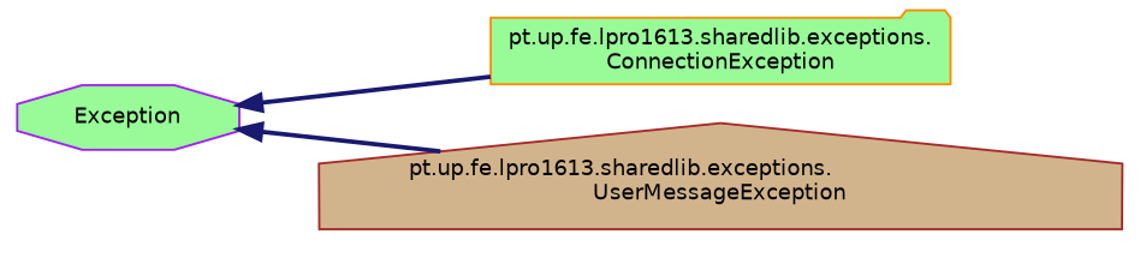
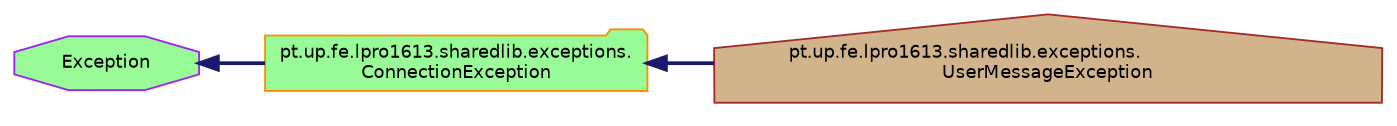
  digraph {
    rankdir=LR
    node [fillcolor=palegreen fontname=Helvetica fontsize=10 style=filled]
    edge [color=midnightblue dir=back fontname=Helvetica fontsize=10 labelfontname=Helvetica labelfontsize=10 style=bold]
    n1 [color=purple height=0.2 label=Exception shape=octagon width=0.4]
    n2 [color=darkorange height=0.2 label="pt.up.fe.lpro1613.sharedlib.exceptions.\lConnectionException" shape=folder width=0.4]
    n3 [color=brown fillcolor=tan height=0.2 label="pt.up.fe.lpro1613.sharedlib.exceptions.\lUserMessageException" shape=house width=0.4]
    n1 -> n2
-   n1 -> n3
+   n2 -> n3
  }
